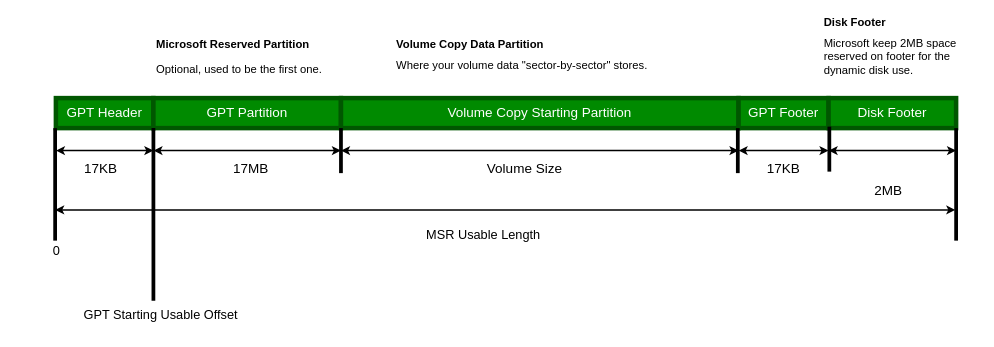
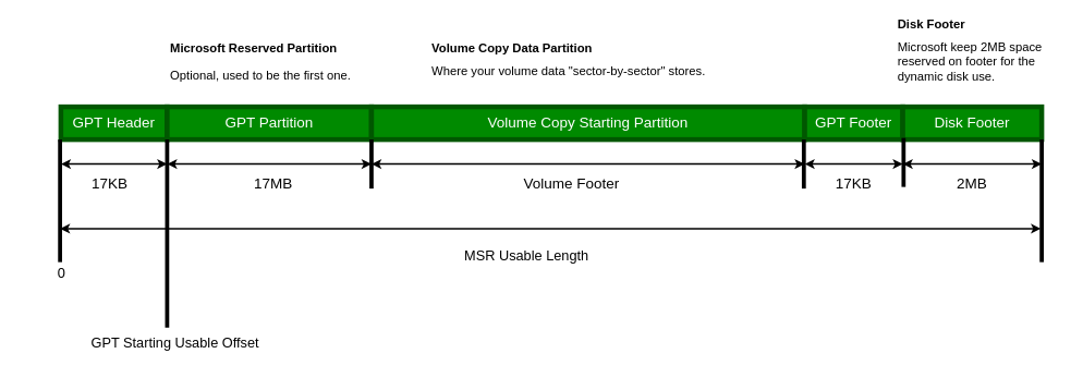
  <mxCell id="0" />
  <mxCell id="1" parent="0" />
  <mxCell id="2" value="GPT Header" style="rounded=0;whiteSpace=wrap;html=1;fillColor=#008a00;fontColor=#ffffff;strokeColor=#005700;strokeWidth=6;fontSize=18;" vertex="1" parent="1"><mxGeometry x="74" y="130" width="130" height="40" as="geometry" /></mxCell>
  <mxCell id="3" value="GPT Partition" style="rounded=0;whiteSpace=wrap;html=1;fillColor=#008a00;fontColor=#ffffff;strokeColor=#005700;fontSize=18;strokeWidth=6;" vertex="1" parent="1"><mxGeometry x="204" y="130" width="250" height="40" as="geometry" /></mxCell>
  <mxCell id="4" value="Volume Copy Starting Partition" style="rounded=0;whiteSpace=wrap;html=1;fillColor=#008a00;fontColor=#ffffff;strokeColor=#005700;fontSize=18;strokeWidth=6;" vertex="1" parent="1"><mxGeometry x="454" y="130" width="530" height="40" as="geometry" /></mxCell>
  <mxCell id="5" value="GPT Footer" style="rounded=0;whiteSpace=wrap;html=1;fillColor=#008a00;fontColor=#ffffff;strokeColor=#005700;fontSize=18;strokeWidth=6;" vertex="1" parent="1"><mxGeometry x="984" y="130" width="120" height="40" as="geometry" /></mxCell>
  <mxCell id="6" value="Disk Footer" style="rounded=0;whiteSpace=wrap;html=1;fillColor=#008a00;fontColor=#ffffff;strokeColor=#005700;fontSize=18;strokeWidth=6;" vertex="1" parent="1"><mxGeometry x="1104" y="130" width="170" height="40" as="geometry" /></mxCell>
  <mxCell id="7" value="" style="endArrow=none;html=1;rounded=0;strokeWidth=5;" edge="1" parent="1"><mxGeometry width="50" height="50" relative="1" as="geometry"><mxPoint x="73" y="320" as="sourcePoint" /><mxPoint x="73" y="170" as="targetPoint" /></mxGeometry></mxCell>
  <mxCell id="8" value="" style="endArrow=none;html=1;rounded=0;strokeWidth=5;" edge="1" parent="1"><mxGeometry width="50" height="50" relative="1" as="geometry"><mxPoint x="204" y="400" as="sourcePoint" /><mxPoint x="204" y="170" as="targetPoint" /></mxGeometry></mxCell>
  <mxCell id="9" value="" style="endArrow=none;html=1;rounded=0;strokeWidth=5;" edge="1" parent="1"><mxGeometry width="50" height="50" relative="1" as="geometry"><mxPoint x="983" y="230" as="sourcePoint" /><mxPoint x="983" y="170" as="targetPoint" /></mxGeometry></mxCell>
  <mxCell id="10" value="" style="endArrow=none;html=1;rounded=0;strokeWidth=5;" edge="1" parent="1"><mxGeometry width="50" height="50" relative="1" as="geometry"><mxPoint x="1105" y="228" as="sourcePoint" /><mxPoint x="1105" y="168" as="targetPoint" /></mxGeometry></mxCell>
  <mxCell id="11" value="" style="endArrow=none;html=1;rounded=0;strokeWidth=5;" edge="1" parent="1"><mxGeometry width="50" height="50" relative="1" as="geometry"><mxPoint x="454" y="230" as="sourcePoint" /><mxPoint x="454" y="170" as="targetPoint" /></mxGeometry></mxCell>
  <mxCell id="12" value="" style="endArrow=none;html=1;rounded=0;strokeWidth=5;" edge="1" parent="1"><mxGeometry width="50" height="50" relative="1" as="geometry"><mxPoint x="1274" y="320" as="sourcePoint" /><mxPoint x="1274" y="170" as="targetPoint" /></mxGeometry></mxCell>
  <mxCell id="13" value="" style="endArrow=classic;startArrow=classic;html=1;rounded=0;strokeWidth=2;" edge="1" parent="1"><mxGeometry width="50" height="50" relative="1" as="geometry"><mxPoint x="74" y="200" as="sourcePoint" /><mxPoint x="204" y="200" as="targetPoint" /></mxGeometry></mxCell>
  <mxCell id="14" value="" style="endArrow=classic;startArrow=classic;html=1;rounded=0;strokeWidth=2;" edge="1" parent="1"><mxGeometry width="50" height="50" relative="1" as="geometry"><mxPoint x="204" y="200" as="sourcePoint" /><mxPoint x="454" y="200" as="targetPoint" /></mxGeometry></mxCell>
  <mxCell id="15" value="" style="endArrow=classic;startArrow=classic;html=1;rounded=0;strokeWidth=2;" edge="1" parent="1"><mxGeometry width="50" height="50" relative="1" as="geometry"><mxPoint x="454" y="200" as="sourcePoint" /><mxPoint x="984" y="200" as="targetPoint" /></mxGeometry></mxCell>
  <mxCell id="16" value="" style="endArrow=classic;startArrow=classic;html=1;rounded=0;strokeWidth=2;" edge="1" parent="1"><mxGeometry width="50" height="50" relative="1" as="geometry"><mxPoint x="984" y="200" as="sourcePoint" /><mxPoint x="1104" y="200" as="targetPoint" /></mxGeometry></mxCell>
  <mxCell id="17" value="" style="endArrow=classic;startArrow=classic;html=1;rounded=0;strokeWidth=2;" edge="1" parent="1"><mxGeometry width="50" height="50" relative="1" as="geometry"><mxPoint x="1104" y="200" as="sourcePoint" /><mxPoint x="1274" y="200" as="targetPoint" /></mxGeometry></mxCell>
  <mxCell id="18" value="17KB" style="text;html=1;strokeColor=none;fillColor=none;align=center;verticalAlign=middle;whiteSpace=wrap;rounded=0;strokeWidth=2;fontSize=18;" vertex="1" parent="1"><mxGeometry x="104" y="209" width="60" height="30" as="geometry" /></mxCell>
  <mxCell id="19" value="17MB" style="text;html=1;strokeColor=none;fillColor=none;align=center;verticalAlign=middle;whiteSpace=wrap;rounded=0;strokeWidth=2;fontSize=18;" vertex="1" parent="1"><mxGeometry x="304" y="209" width="60" height="30" as="geometry" /></mxCell>
- <mxCell id="20" value="Volume Size" style="text;html=1;strokeColor=none;fillColor=none;align=center;verticalAlign=middle;whiteSpace=wrap;rounded=0;strokeWidth=2;fontSize=18;" vertex="1" parent="1"><mxGeometry x="624" y="209" width="150" height="30" as="geometry" /></mxCell>
+ <mxCell id="20" value="Volume Footer" style="text;html=1;strokeColor=none;fillColor=none;align=center;verticalAlign=middle;whiteSpace=wrap;rounded=0;strokeWidth=2;fontSize=18;" vertex="1" parent="1"><mxGeometry x="624" y="209" width="150" height="30" as="geometry" /></mxCell>
  <mxCell id="21" value="17KB" style="text;html=1;strokeColor=none;fillColor=none;align=center;verticalAlign=middle;whiteSpace=wrap;rounded=0;strokeWidth=2;fontSize=18;" vertex="1" parent="1"><mxGeometry x="1014" y="209" width="60" height="30" as="geometry" /></mxCell>
- <mxCell id="22" value="2MB" style="text;html=1;strokeColor=none;fillColor=none;align=center;verticalAlign=middle;whiteSpace=wrap;rounded=0;strokeWidth=2;fontSize=18;" vertex="1" parent="1"><mxGeometry x="1154" y="239" width="60" height="30" as="geometry" /></mxCell>
+ <mxCell id="22" value="2MB" style="text;html=1;strokeColor=none;fillColor=none;align=center;verticalAlign=middle;whiteSpace=wrap;rounded=0;strokeWidth=2;fontSize=18;" vertex="1" parent="1"><mxGeometry x="1159" y="209" width="60" height="30" as="geometry" /></mxCell>
  <mxCell id="23" value="MSR Usable Length" style="text;html=1;strokeColor=none;fillColor=none;align=center;verticalAlign=middle;whiteSpace=wrap;rounded=0;fontSize=17;" vertex="1" parent="1"><mxGeometry x="514" y="293" width="260" height="40" as="geometry" /></mxCell>
  <mxCell id="24" value="" style="endArrow=classic;startArrow=classic;html=1;rounded=0;strokeWidth=2;" edge="1" parent="1"><mxGeometry width="50" height="50" relative="1" as="geometry"><mxPoint x="73" y="279" as="sourcePoint" /><mxPoint x="1273" y="279" as="targetPoint" /></mxGeometry></mxCell>
  <mxCell id="25" value="GPT Starting Usable Offset" style="text;html=1;strokeColor=none;fillColor=none;align=center;verticalAlign=middle;whiteSpace=wrap;rounded=0;fontSize=17;" vertex="1" parent="1"><mxGeometry x="84" y="400" width="260" height="40" as="geometry" /></mxCell>
  <mxCell id="26" value="0" style="text;html=1;strokeColor=none;fillColor=none;align=center;verticalAlign=middle;whiteSpace=wrap;rounded=0;fontSize=17;" vertex="1" parent="1"><mxGeometry x="20" y="320" width="110" height="30" as="geometry" /></mxCell>
  <mxCell id="27" value="&lt;h1 style=&quot;font-size: 15px;&quot;&gt;Microsoft Reserved Partition&lt;/h1&gt;&lt;p style=&quot;font-size: 15px;&quot;&gt;Optional, used to be the&amp;nbsp;&lt;span style=&quot;background-color: initial;&quot;&gt;first one.&lt;/span&gt;&lt;/p&gt;" style="text;html=1;strokeColor=none;fillColor=none;spacing=5;spacingTop=-20;whiteSpace=wrap;overflow=hidden;rounded=0;fontSize=15;" vertex="1" parent="1"><mxGeometry x="203" y="50" width="230" height="60" as="geometry" /></mxCell>
  <mxCell id="28" value="&lt;h1 style=&quot;font-size: 15px;&quot;&gt;Volume Copy Data Partition&lt;/h1&gt;&lt;div&gt;Where your volume data &quot;sector-by-sector&quot; stores.&lt;/div&gt;" style="text;html=1;strokeColor=none;fillColor=none;spacing=5;spacingTop=-20;whiteSpace=wrap;overflow=hidden;rounded=0;fontSize=15;" vertex="1" parent="1"><mxGeometry x="523" y="50" width="370" height="60" as="geometry" /></mxCell>
  <mxCell id="29" value="&lt;h1 style=&quot;font-size: 15px;&quot;&gt;Disk Footer&lt;/h1&gt;&lt;div&gt;Microsoft keep 2MB space&amp;nbsp;&lt;/div&gt;&lt;div&gt;reserved on footer for the&amp;nbsp;&lt;/div&gt;&lt;div&gt;dynamic&amp;nbsp;&lt;span style=&quot;background-color: initial;&quot;&gt;disk use.&lt;/span&gt;&lt;/div&gt;" style="text;html=1;strokeColor=none;fillColor=none;spacing=5;spacingTop=-20;whiteSpace=wrap;overflow=hidden;rounded=0;fontSize=15;" vertex="1" parent="1"><mxGeometry x="1093" y="20" width="210" height="90" as="geometry" /></mxCell>
